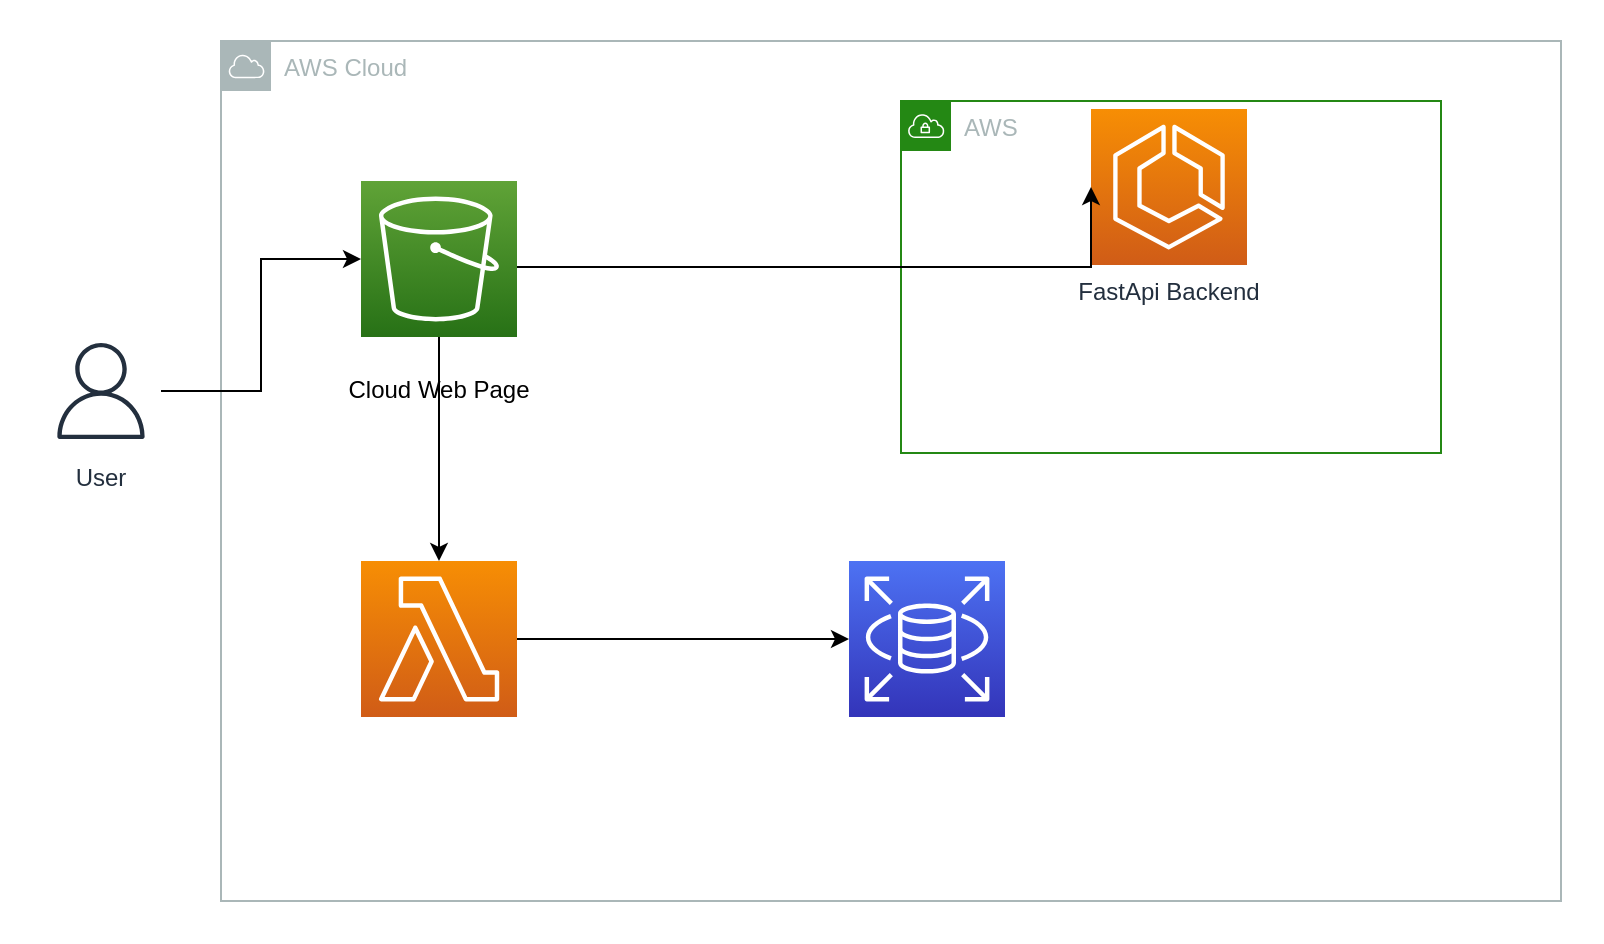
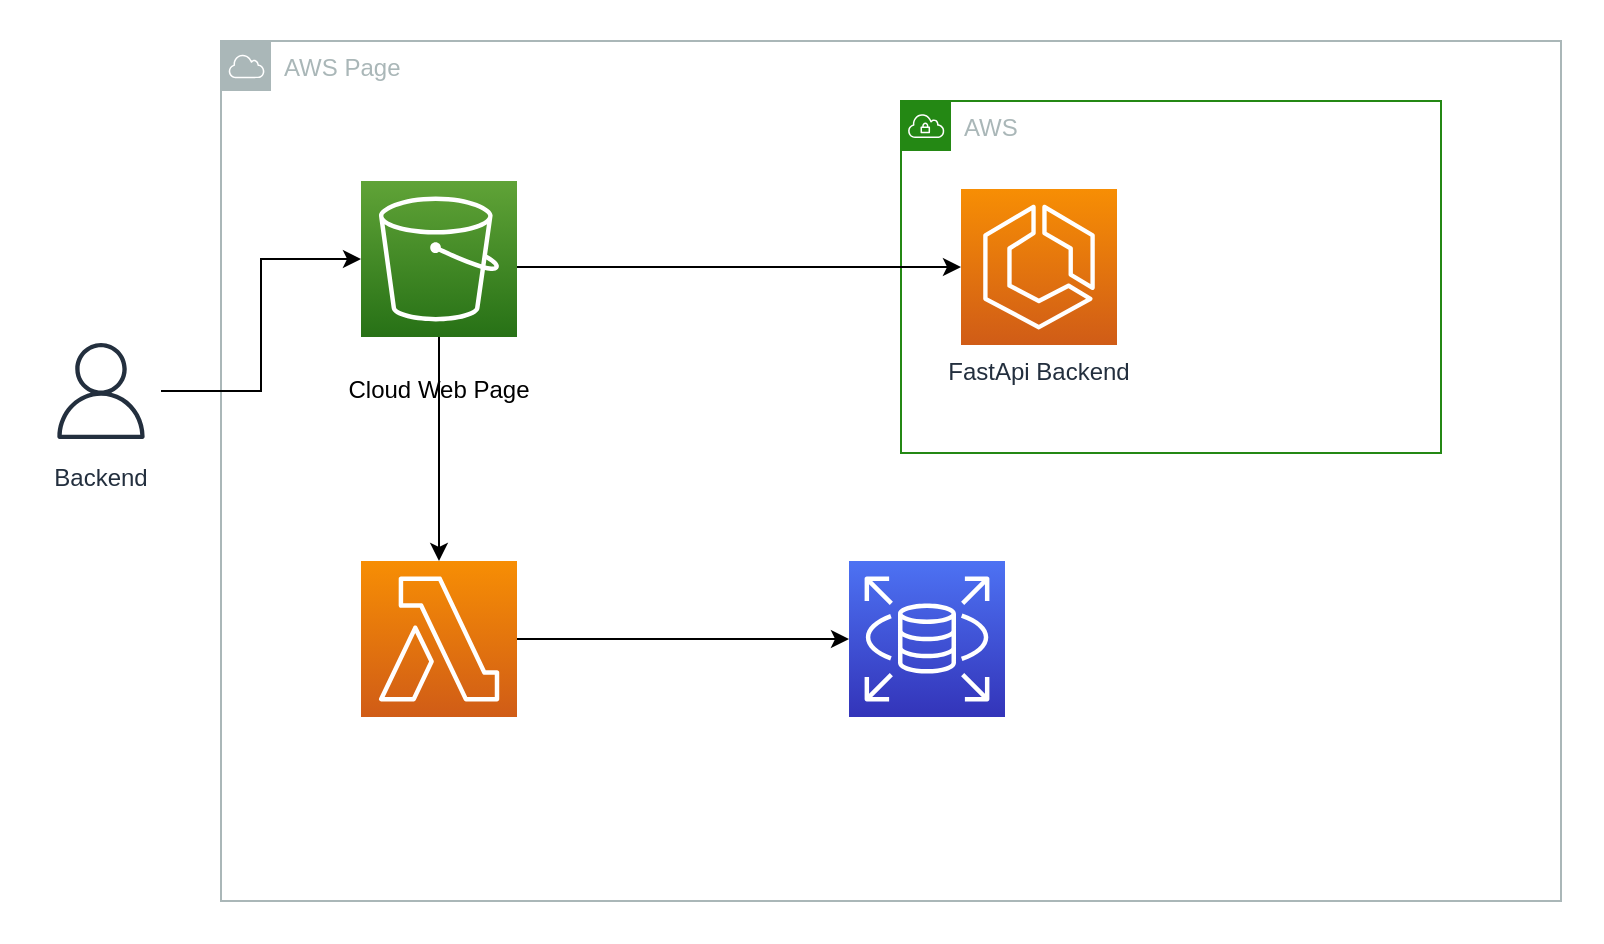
  <mxCell id="0" />
  <mxCell id="1" parent="0" />
- <mxCell id="2" value="AWS Cloud" style="sketch=0;outlineConnect=0;gradientColor=none;html=1;whiteSpace=wrap;fontSize=12;fontStyle=0;shape=mxgraph.aws4.group;grIcon=mxgraph.aws4.group_aws_cloud;strokeColor=#AAB7B8;fillColor=none;verticalAlign=top;align=left;spacingLeft=30;fontColor=#AAB7B8;dashed=0;" parent="1" vertex="1"><mxGeometry x="110" y="20" width="670" height="430" as="geometry" /></mxCell>
+ <mxCell id="2" value="AWS Page" style="sketch=0;outlineConnect=0;gradientColor=none;html=1;whiteSpace=wrap;fontSize=12;fontStyle=0;shape=mxgraph.aws4.group;grIcon=mxgraph.aws4.group_aws_cloud;strokeColor=#AAB7B8;fillColor=none;verticalAlign=top;align=left;spacingLeft=30;fontColor=#AAB7B8;dashed=0;" parent="1" vertex="1"><mxGeometry x="110" y="20" width="670" height="430" as="geometry" /></mxCell>
  <mxCell id="3" style="edgeStyle=orthogonalEdgeStyle;rounded=0;orthogonalLoop=1;jettySize=auto;html=1;" edge="1" parent="1" source="4" target="7"><mxGeometry relative="1" as="geometry" /></mxCell>
  <mxCell id="4" value="" style="sketch=0;points=[[0,0,0],[0.25,0,0],[0.5,0,0],[0.75,0,0],[1,0,0],[0,1,0],[0.25,1,0],[0.5,1,0],[0.75,1,0],[1,1,0],[0,0.25,0],[0,0.5,0],[0,0.75,0],[1,0.25,0],[1,0.5,0],[1,0.75,0]];outlineConnect=0;fontColor=#232F3E;gradientColor=#60A337;gradientDirection=north;fillColor=#277116;strokeColor=#ffffff;dashed=0;verticalLabelPosition=bottom;verticalAlign=top;align=center;html=1;fontSize=12;fontStyle=0;aspect=fixed;shape=mxgraph.aws4.resourceIcon;resIcon=mxgraph.aws4.s3;" parent="1" vertex="1"><mxGeometry x="180" y="90" width="78" height="78" as="geometry" /></mxCell>
  <mxCell id="5" value="Cloud Web Page" style="text;html=1;align=center;verticalAlign=middle;resizable=0;points=[];autosize=1;strokeColor=none;fillColor=none;" parent="1" vertex="1"><mxGeometry x="164" y="180" width="110" height="30" as="geometry" /></mxCell>
  <mxCell id="6" style="edgeStyle=orthogonalEdgeStyle;rounded=0;orthogonalLoop=1;jettySize=auto;html=1;" edge="1" parent="1" source="7" target="10"><mxGeometry relative="1" as="geometry" /></mxCell>
  <mxCell id="7" value="" style="sketch=0;points=[[0,0,0],[0.25,0,0],[0.5,0,0],[0.75,0,0],[1,0,0],[0,1,0],[0.25,1,0],[0.5,1,0],[0.75,1,0],[1,1,0],[0,0.25,0],[0,0.5,0],[0,0.75,0],[1,0.25,0],[1,0.5,0],[1,0.75,0]];outlineConnect=0;fontColor=#232F3E;gradientColor=#F78E04;gradientDirection=north;fillColor=#D05C17;strokeColor=#ffffff;dashed=0;verticalLabelPosition=bottom;verticalAlign=top;align=center;html=1;fontSize=12;fontStyle=0;aspect=fixed;shape=mxgraph.aws4.resourceIcon;resIcon=mxgraph.aws4.lambda;" parent="1" vertex="1"><mxGeometry x="180" y="280" width="78" height="78" as="geometry" /></mxCell>
  <mxCell id="8" style="edgeStyle=orthogonalEdgeStyle;rounded=0;orthogonalLoop=1;jettySize=auto;html=1;" edge="1" parent="1" source="9" target="4"><mxGeometry relative="1" as="geometry" /></mxCell>
- <mxCell id="9" value="User" style="sketch=0;outlineConnect=0;fontColor=#232F3E;gradientColor=none;strokeColor=#232F3E;fillColor=#ffffff;dashed=0;verticalLabelPosition=bottom;verticalAlign=top;align=center;html=1;fontSize=12;fontStyle=0;aspect=fixed;shape=mxgraph.aws4.resourceIcon;resIcon=mxgraph.aws4.user;" parent="1" vertex="1"><mxGeometry x="20" y="165" width="60" height="60" as="geometry" /></mxCell>
+ <mxCell id="9" value="Backend" style="sketch=0;outlineConnect=0;fontColor=#232F3E;gradientColor=none;strokeColor=#232F3E;fillColor=#ffffff;dashed=0;verticalLabelPosition=bottom;verticalAlign=top;align=center;html=1;fontSize=12;fontStyle=0;aspect=fixed;shape=mxgraph.aws4.resourceIcon;resIcon=mxgraph.aws4.user;" parent="1" vertex="1"><mxGeometry x="20" y="165" width="60" height="60" as="geometry" /></mxCell>
  <mxCell id="10" value="" style="sketch=0;points=[[0,0,0],[0.25,0,0],[0.5,0,0],[0.75,0,0],[1,0,0],[0,1,0],[0.25,1,0],[0.5,1,0],[0.75,1,0],[1,1,0],[0,0.25,0],[0,0.5,0],[0,0.75,0],[1,0.25,0],[1,0.5,0],[1,0.75,0]];outlineConnect=0;fontColor=#232F3E;gradientColor=#4D72F3;gradientDirection=north;fillColor=#3334B9;strokeColor=#ffffff;dashed=0;verticalLabelPosition=bottom;verticalAlign=top;align=center;html=1;fontSize=12;fontStyle=0;aspect=fixed;shape=mxgraph.aws4.resourceIcon;resIcon=mxgraph.aws4.rds;" parent="1" vertex="1"><mxGeometry x="424" y="280" width="78" height="78" as="geometry" /></mxCell>
  <mxCell id="11" value="AWS" style="points=[[0,0],[0.25,0],[0.5,0],[0.75,0],[1,0],[1,0.25],[1,0.5],[1,0.75],[1,1],[0.75,1],[0.5,1],[0.25,1],[0,1],[0,0.75],[0,0.5],[0,0.25]];outlineConnect=0;gradientColor=none;html=1;whiteSpace=wrap;fontSize=12;fontStyle=0;container=1;pointerEvents=0;collapsible=0;recursiveResize=0;shape=mxgraph.aws4.group;grIcon=mxgraph.aws4.group_vpc;strokeColor=#248814;fillColor=none;verticalAlign=top;align=left;spacingLeft=30;fontColor=#AAB7B8;dashed=0;" parent="1" vertex="1"><mxGeometry x="450" y="50" width="270" height="176" as="geometry" /></mxCell>
- <mxCell id="12" value="FastApi Backend" style="sketch=0;points=[[0,0,0],[0.25,0,0],[0.5,0,0],[0.75,0,0],[1,0,0],[0,1,0],[0.25,1,0],[0.5,1,0],[0.75,1,0],[1,1,0],[0,0.25,0],[0,0.5,0],[0,0.75,0],[1,0.25,0],[1,0.5,0],[1,0.75,0]];outlineConnect=0;fontColor=#232F3E;gradientColor=#F78E04;gradientDirection=north;fillColor=#D05C17;strokeColor=#ffffff;dashed=0;verticalLabelPosition=bottom;verticalAlign=top;align=center;html=1;fontSize=12;fontStyle=0;aspect=fixed;shape=mxgraph.aws4.resourceIcon;resIcon=mxgraph.aws4.ecs;" parent="11" vertex="1"><mxGeometry x="95" y="4" width="78" height="78" as="geometry" /></mxCell>
+ <mxCell id="12" value="FastApi Backend" style="sketch=0;points=[[0,0,0],[0.25,0,0],[0.5,0,0],[0.75,0,0],[1,0,0],[0,1,0],[0.25,1,0],[0.5,1,0],[0.75,1,0],[1,1,0],[0,0.25,0],[0,0.5,0],[0,0.75,0],[1,0.25,0],[1,0.5,0],[1,0.75,0]];outlineConnect=0;fontColor=#232F3E;gradientColor=#F78E04;gradientDirection=north;fillColor=#D05C17;strokeColor=#ffffff;dashed=0;verticalLabelPosition=bottom;verticalAlign=top;align=center;html=1;fontSize=12;fontStyle=0;aspect=fixed;shape=mxgraph.aws4.resourceIcon;resIcon=mxgraph.aws4.ecs;" parent="11" vertex="1"><mxGeometry x="30" y="44" width="78" height="78" as="geometry" /></mxCell>
  <mxCell id="13" style="edgeStyle=orthogonalEdgeStyle;rounded=0;orthogonalLoop=1;jettySize=auto;html=1;entryX=0;entryY=0.5;entryDx=0;entryDy=0;entryPerimeter=0;" edge="1" parent="1" source="4" target="12"><mxGeometry relative="1" as="geometry"><Array as="points"><mxPoint x="310" y="133" /><mxPoint x="310" y="133" /></Array></mxGeometry></mxCell>
